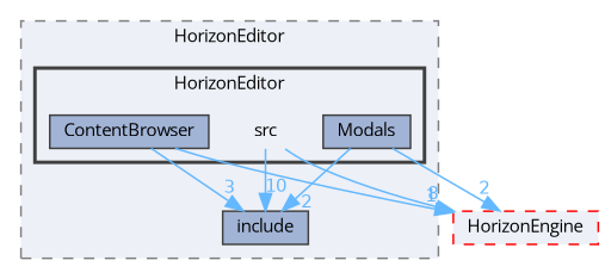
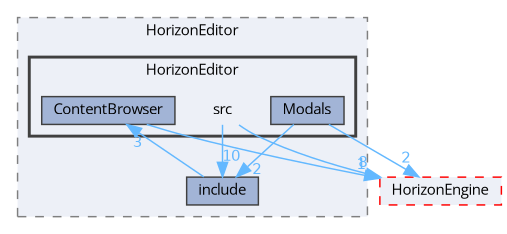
  digraph {
    compound=true
    fontname="Open Sans"
    node [fontname="Open Sans" fontsize=10 shape=box color=grey25 fillcolor="#a2b4d6" style=filled]
    edge [color=steelblue1 fontcolor=steelblue1 fontname="Open Sans" fontsize=10 headlabel=2 labeldistance=1.5 labelfontname=Helvetica labelfontsize=10]
    n1 [height=0.2 label=src shape=plaintext width=0.4 color="" fillcolor="" style=""]
    n2 [height=0.2 label=ContentBrowser width=0.4]
    n3 [height=0.2 label=Modals width=0.4]
    n4 [height=0.2 label=include width=0.4]
    n5 [color=red fillcolor="#edf0f7" height=0.2 label=HorizonEngine style="filled,dashed" width=0.4]
    subgraph cluster_1 {
      bgcolor="#edf0f7"
      fontsize=10
      label=HorizonEditor
      pencolor=grey50
      style="filled,dashed"
      n4
      subgraph cluster_2 {
        bgcolor="#edf0f7"
        fontsize=10
        pencolor=grey25
        style="filled,bold"
        n1
        n2
        n3
      }
    }
    n1 -> n4 [headlabel=10]
    n1 -> n5 [headlabel=8]
-   n2 -> n4 [headlabel=3]
+   n4 -> n2 [headlabel=3]
    n2 -> n5 [headlabel=1]
    n3 -> n4
    n3 -> n5
  }
